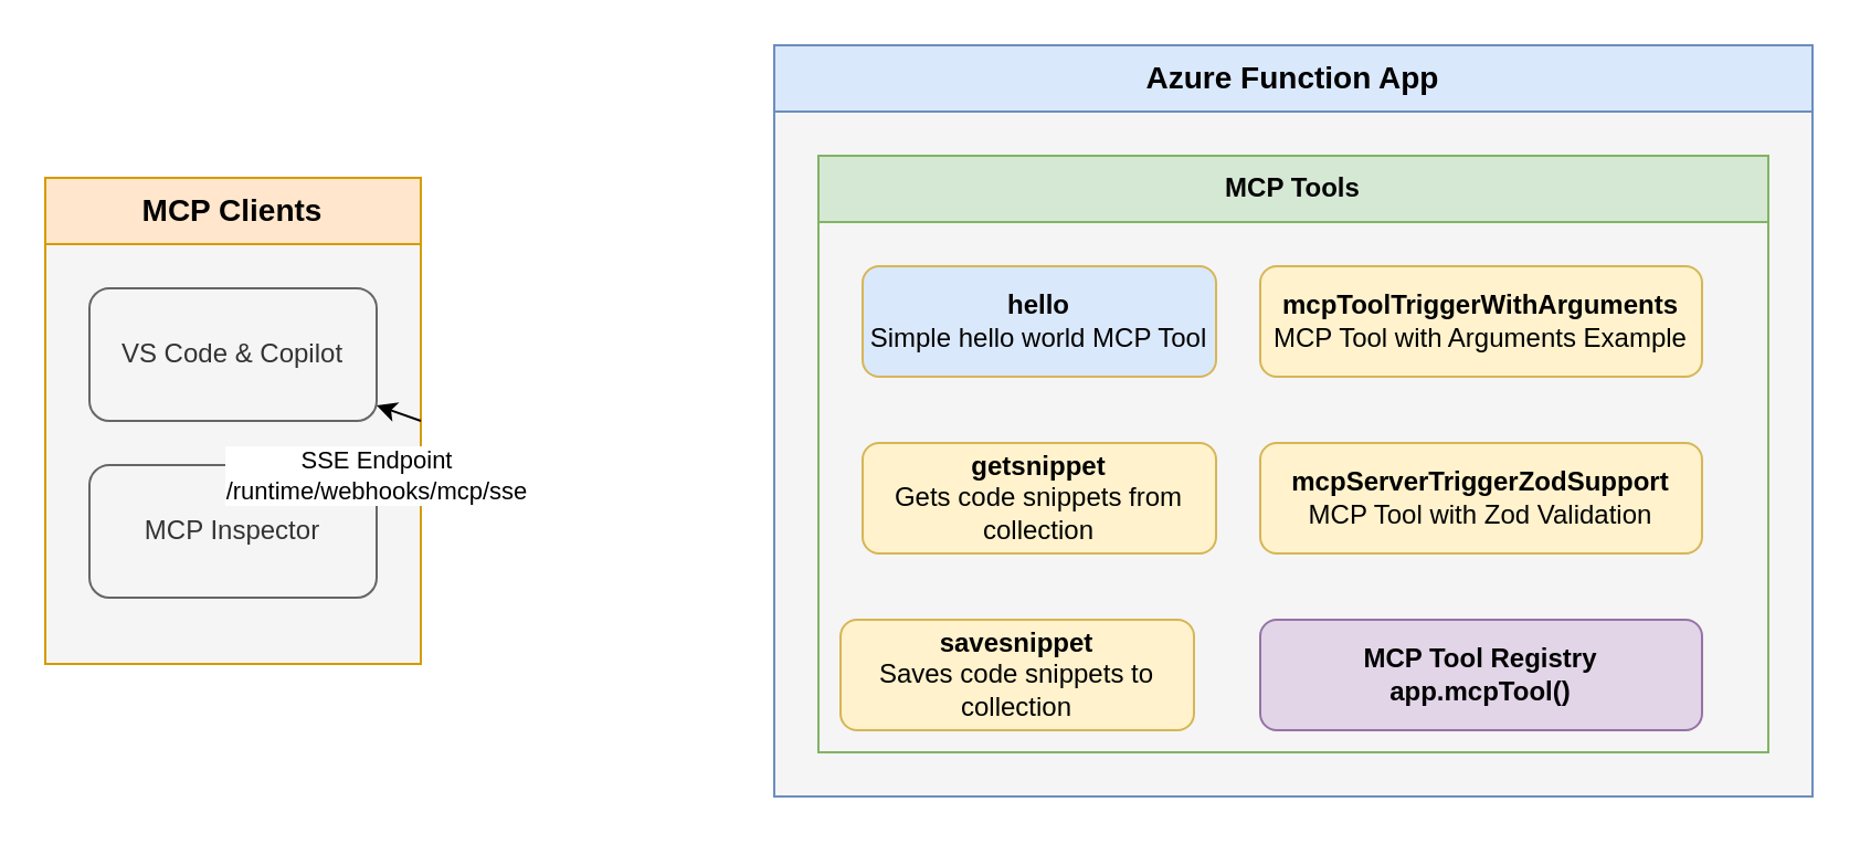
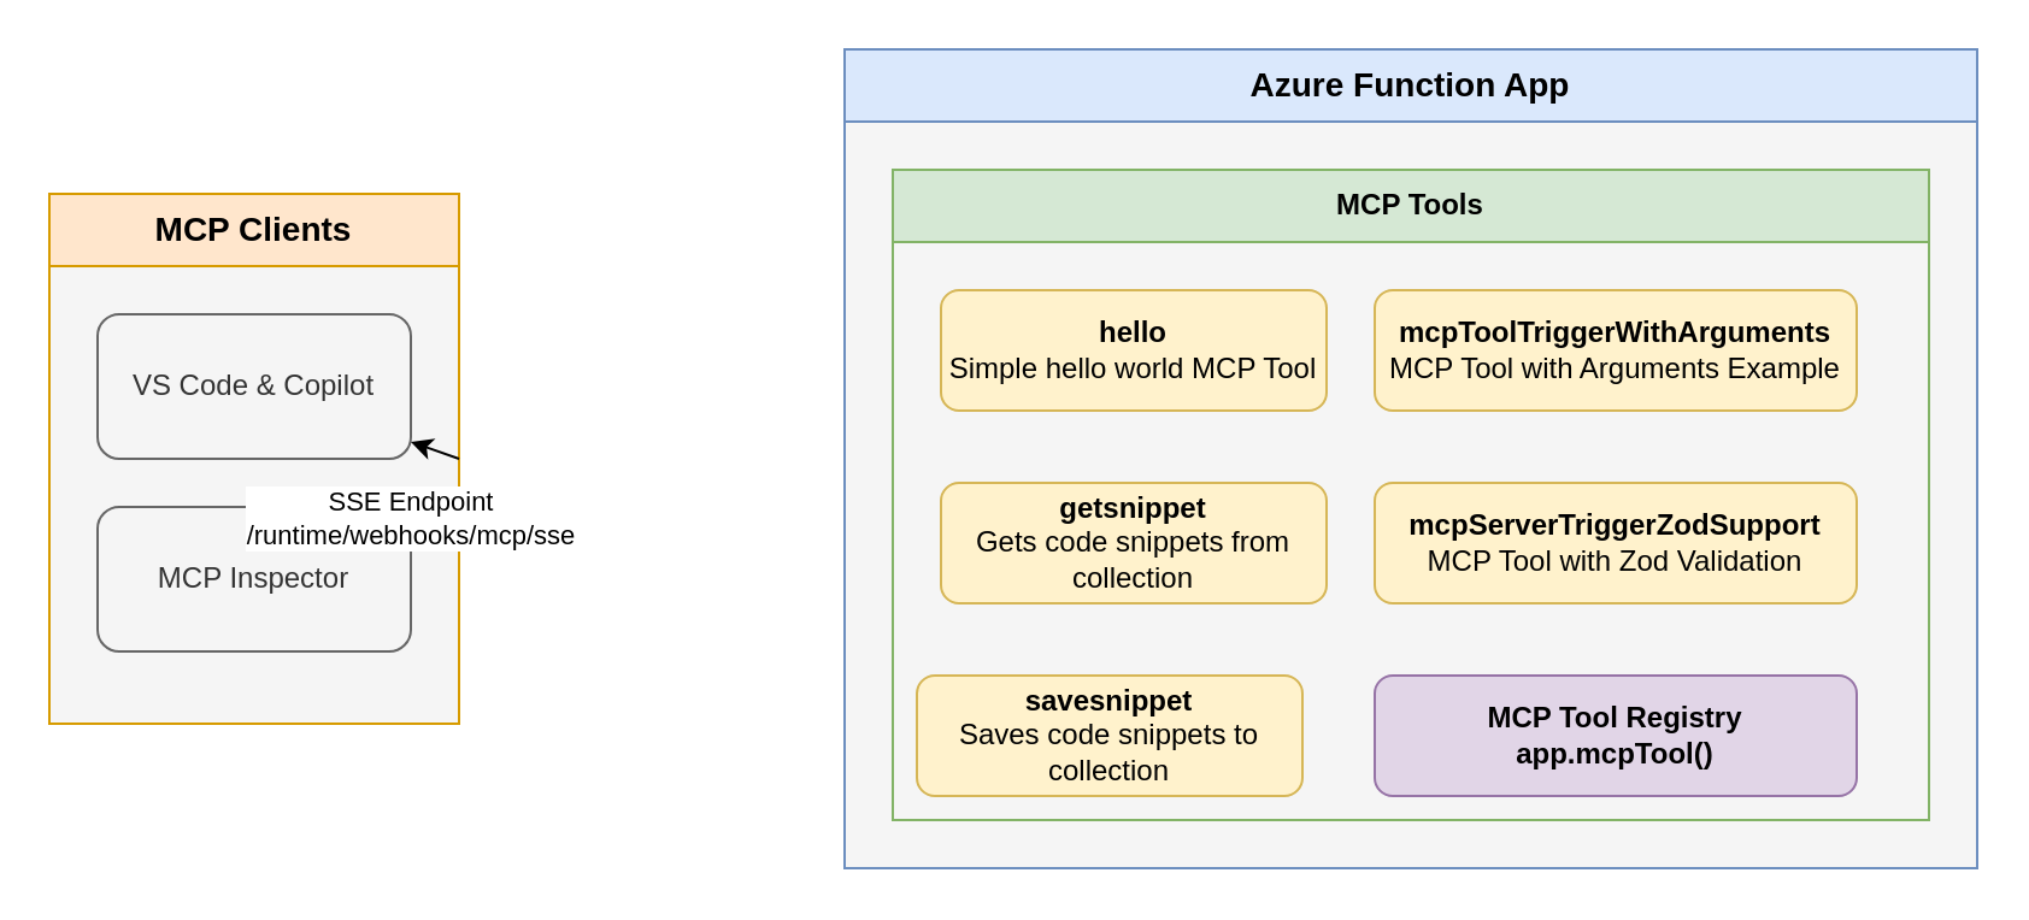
  <mxCell id="0" />
  <mxCell id="1" parent="0" />
  <mxCell id="2" value="Azure Function App" style="swimlane;whiteSpace=wrap;html=1;fillColor=#dae8fc;strokeColor=#6c8ebf;startSize=30;fontSize=14;fontStyle=1;swimlaneFillColor=#f5f5f5;" parent="1" vertex="1"><mxGeometry x="350" y="20" width="470" height="340" as="geometry" /></mxCell>
  <mxCell id="3" value="MCP Tools" style="swimlane;whiteSpace=wrap;html=1;fillColor=#d5e8d4;strokeColor=#82b366;startSize=30;" parent="2" vertex="1"><mxGeometry x="20" y="50" width="430" height="270" as="geometry" /></mxCell>
- <mxCell id="4" value="&lt;b&gt;hello&lt;/b&gt;&lt;br&gt;Simple hello world MCP Tool" style="rounded=1;whiteSpace=wrap;html=1;fillColor=#dae8fc;strokeColor=#d6b656;" parent="3" vertex="1"><mxGeometry x="20" y="50" width="160" height="50" as="geometry" /></mxCell>
+ <mxCell id="4" value="&lt;b&gt;hello&lt;/b&gt;&lt;br&gt;Simple hello world MCP Tool" style="rounded=1;whiteSpace=wrap;html=1;fillColor=#fff2cc;strokeColor=#d6b656;" parent="3" vertex="1"><mxGeometry x="20" y="50" width="160" height="50" as="geometry" /></mxCell>
  <mxCell id="5" value="&lt;b&gt;getsnippet&lt;/b&gt;&lt;br&gt;Gets code snippets from collection" style="rounded=1;whiteSpace=wrap;html=1;fillColor=#fff2cc;strokeColor=#d6b656;" parent="3" vertex="1"><mxGeometry x="20" y="130" width="160" height="50" as="geometry" /></mxCell>
  <mxCell id="6" value="&lt;b&gt;savesnippet&lt;/b&gt;&lt;br&gt;Saves code snippets to collection" style="rounded=1;whiteSpace=wrap;html=1;fillColor=#fff2cc;strokeColor=#d6b656;" parent="3" vertex="1"><mxGeometry x="10" y="210" width="160" height="50" as="geometry" /></mxCell>
  <mxCell id="7" value="&lt;b&gt;mcpToolTriggerWithArguments&lt;/b&gt;&lt;br&gt;MCP Tool with Arguments Example" style="rounded=1;whiteSpace=wrap;html=1;fillColor=#fff2cc;strokeColor=#d6b656;" parent="3" vertex="1"><mxGeometry x="200" y="50" width="200" height="50" as="geometry" /></mxCell>
  <mxCell id="8" value="&lt;b&gt;mcpServerTriggerZodSupport&lt;/b&gt;&lt;br&gt;MCP Tool with Zod Validation" style="rounded=1;whiteSpace=wrap;html=1;fillColor=#fff2cc;strokeColor=#d6b656;" parent="3" vertex="1"><mxGeometry x="200" y="130" width="200" height="50" as="geometry" /></mxCell>
  <mxCell id="9" value="MCP Tool Registry&#10;app.mcpTool()" style="rounded=1;whiteSpace=wrap;html=1;fillColor=#e1d5e7;strokeColor=#9673a6;fontStyle=1" parent="3" vertex="1"><mxGeometry x="200" y="210" width="200" height="50" as="geometry" /></mxCell>
  <mxCell id="10" value="MCP Clients" style="swimlane;whiteSpace=wrap;html=1;fillColor=#ffe6cc;strokeColor=#d79b00;startSize=30;fontSize=14;fontStyle=1;swimlaneFillColor=#F5F5F5;" parent="1" vertex="1"><mxGeometry x="20" y="80" width="170" height="220" as="geometry" /></mxCell>
  <mxCell id="11" value="VS Code &amp; Copilot" style="rounded=1;whiteSpace=wrap;html=1;fillColor=#f5f5f5;strokeColor=#666666;fontColor=#333333;" parent="10" vertex="1"><mxGeometry x="20" y="50" width="130" height="60" as="geometry" /></mxCell>
  <mxCell id="12" value="MCP Inspector" style="rounded=1;whiteSpace=wrap;html=1;fillColor=#f5f5f5;strokeColor=#666666;fontColor=#333333;" parent="10" vertex="1"><mxGeometry x="20" y="130" width="130" height="60" as="geometry" /></mxCell>
  <mxCell id="13" value="SSE Endpoint&lt;br&gt;/runtime/webhooks/mcp/sse" style="endArrow=classic;html=1;rounded=0;fontSize=11;exitX=1;exitY=0.5;exitDx=0;exitDy=0;" parent="1" source="10" target="11" edge="1"><mxGeometry y="30" width="50" height="50" relative="1" as="geometry"><mxPoint x="200" y="130" as="sourcePoint" /><mxPoint x="250" y="130" as="targetPoint" /><mxPoint as="offset" /></mxGeometry></mxCell>
